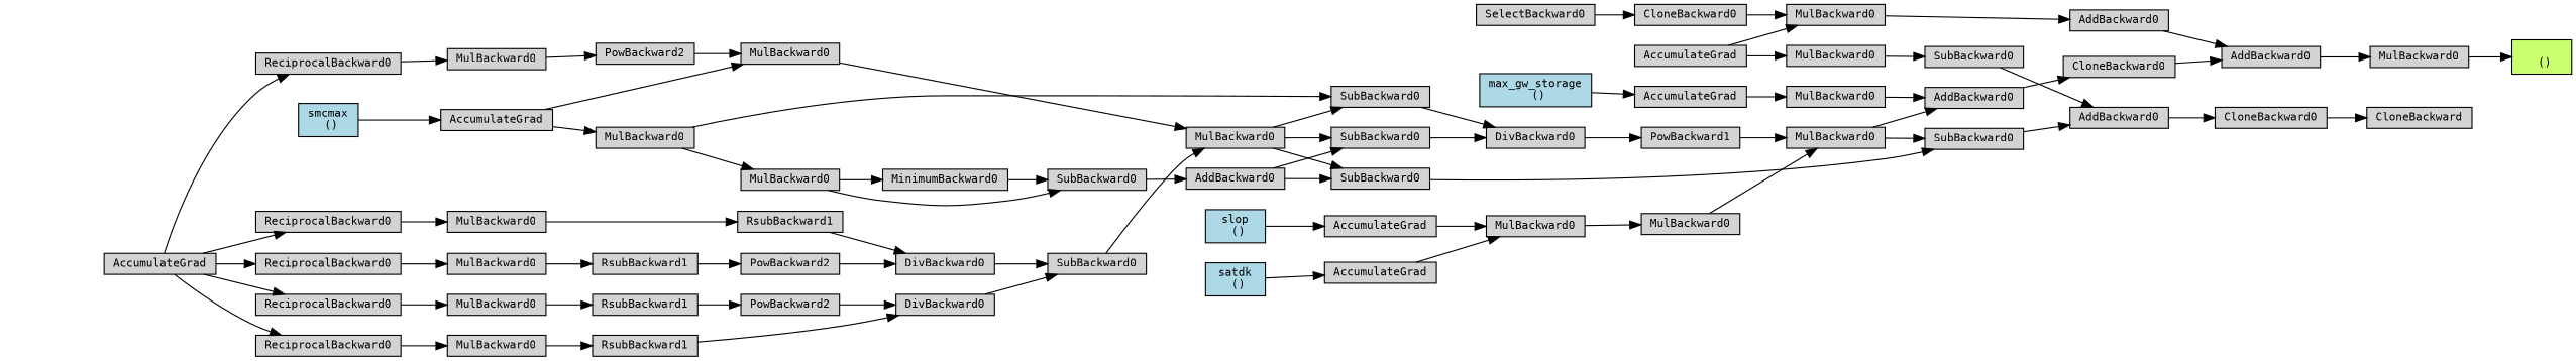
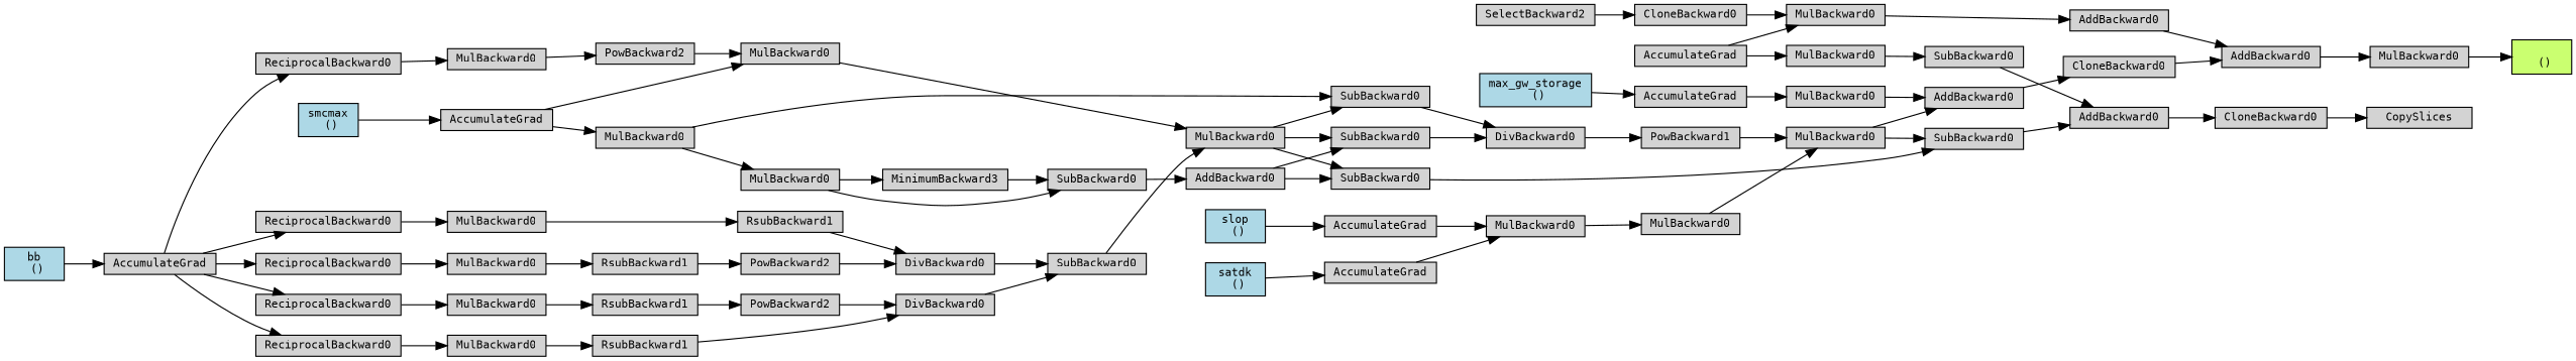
  digraph {
    rankdir=LR
    node [align=left fontname=monospace fontsize=10 ranksep=0.1 shape=box style=filled]
    n1 [fillcolor=darkolivegreen1 height=0.2 label="\n ()"]
    n2 [height=0.2 label=MulBackward0]
    n3 [height=0.2 label=AddBackward0]
    n4 [height=0.2 label=AddBackward0]
    n5 [height=0.2 label=MulBackward0]
    n6 [height=0.2 label=AccumulateGrad]
    n7 [height=0.2 label=MulBackward0]
    n8 [height=0.2 label=SubBackward0]
    n9 [height=0.2 label=CloneBackward0]
-   n10 [height=0.2 label=SelectBackward0]
-   n11 [height=0.2 label=CloneBackward]
+   n10 [height=0.2 label=SelectBackward2]
+   n11 [height=0.2 label=CopySlices]
    n12 [height=0.2 label=CloneBackward0]
    n13 [height=0.2 label=AddBackward0]
    n14 [height=0.2 label=SubBackward0]
    n15 [height=0.2 label=SubBackward0]
    n16 [height=0.2 label=AddBackward0]
    n17 [height=0.2 label=SubBackward0]
    n18 [height=0.2 label=DivBackward0]
    n19 [height=0.2 label=SubBackward0]
    n20 [height=0.2 label=MulBackward0]
-   n21 [height=0.2 label=MinimumBackward0]
+   n21 [height=0.2 label=MinimumBackward3]
    n22 [height=0.2 label=MulBackward0]
    n23 [height=0.2 label=SubBackward0]
    n24 [height=0.2 label=AccumulateGrad]
    n25 [height=0.2 label=MulBackward0]
    n26 [height=0.2 label=MulBackward0]
    n27 [fillcolor=lightblue height=0.2 label="smcmax\n ()"]
    n28 [height=0.2 label=PowBackward2]
    n29 [height=0.2 label=MulBackward0]
    n30 [height=0.2 label=ReciprocalBackward0]
    n31 [height=0.2 label=AccumulateGrad]
    n32 [height=0.2 label=ReciprocalBackward0]
    n33 [height=0.2 label=ReciprocalBackward0]
    n34 [height=0.2 label=ReciprocalBackward0]
    n35 [height=0.2 label=ReciprocalBackward0]
    n36 [height=0.2 label=MulBackward0]
    n37 [height=0.2 label=MulBackward0]
    n38 [height=0.2 label=MulBackward0]
    n39 [height=0.2 label=MulBackward0]
+   n40 [fillcolor=lightblue height=0.2 label="bb\n ()"]
    n41 [height=0.2 label=SubBackward0]
    n42 [height=0.2 label=DivBackward0]
    n43 [height=0.2 label=PowBackward2]
    n44 [height=0.2 label=RsubBackward1]
    n45 [height=0.2 label=RsubBackward1]
    n46 [height=0.2 label=DivBackward0]
    n47 [height=0.2 label=PowBackward2]
    n48 [height=0.2 label=RsubBackward1]
    n49 [height=0.2 label=RsubBackward1]
    n50 [height=0.2 label=MulBackward0]
    n51 [height=0.2 label=AddBackward0]
    n52 [height=0.2 label=CloneBackward0]
    n53 [height=0.2 label=MulBackward0]
    n54 [height=0.2 label=MulBackward0]
    n55 [height=0.2 label=AccumulateGrad]
    n56 [fillcolor=lightblue height=0.2 label="satdk\n ()"]
    n57 [height=0.2 label=AccumulateGrad]
    n58 [fillcolor=lightblue height=0.2 label="slop\n ()"]
    n59 [height=0.2 label=PowBackward1]
    n60 [height=0.2 label=MulBackward0]
    n61 [height=0.2 label=AccumulateGrad]
    n62 [fillcolor=lightblue height=0.2 label="max_gw_storage\n ()"]
    n2 -> n1
    n3 -> n2
    n4 -> n3
    n5 -> n4
    n6 -> n5
    n6 -> n7
    n7 -> n8
    n8 -> n13
    n9 -> n5
    n10 -> n9
    n12 -> n11
    n13 -> n12
    n14 -> n13
    n15 -> n14
    n16 -> n15
    n16 -> n17
    n17 -> n18
    n18 -> n59
    n19 -> n16
    n20 -> n19
    n20 -> n21
    n21 -> n19
    n22 -> n20
    n22 -> n23
    n23 -> n18
    n24 -> n22
    n24 -> n25
    n25 -> n26
    n26 -> n15
    n26 -> n17
    n26 -> n23
    n27 -> n24
    n28 -> n25
    n29 -> n28
    n30 -> n29
    n31 -> n30
    n31 -> n32
    n31 -> n33
    n31 -> n34
    n31 -> n35
    n32 -> n36
    n33 -> n37
    n34 -> n38
    n35 -> n39
    n36 -> n44
    n37 -> n45
    n38 -> n48
    n39 -> n49
+   n40 -> n31
    n41 -> n26
    n42 -> n41
    n43 -> n42
    n44 -> n43
    n45 -> n42
    n46 -> n41
    n47 -> n46
    n48 -> n47
    n49 -> n46
    n50 -> n14
    n50 -> n51
    n51 -> n52
    n52 -> n3
    n53 -> n50
    n54 -> n53
    n55 -> n54
    n56 -> n55
    n57 -> n54
    n58 -> n57
    n59 -> n50
    n60 -> n51
    n61 -> n60
    n62 -> n61
  }
